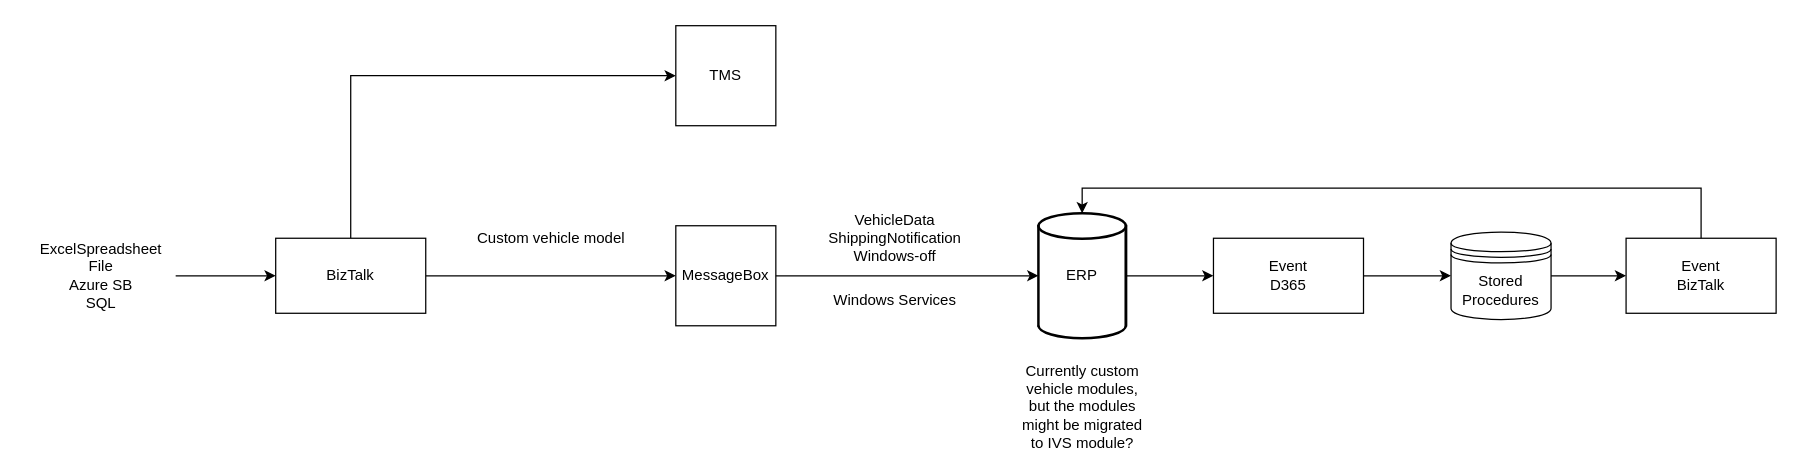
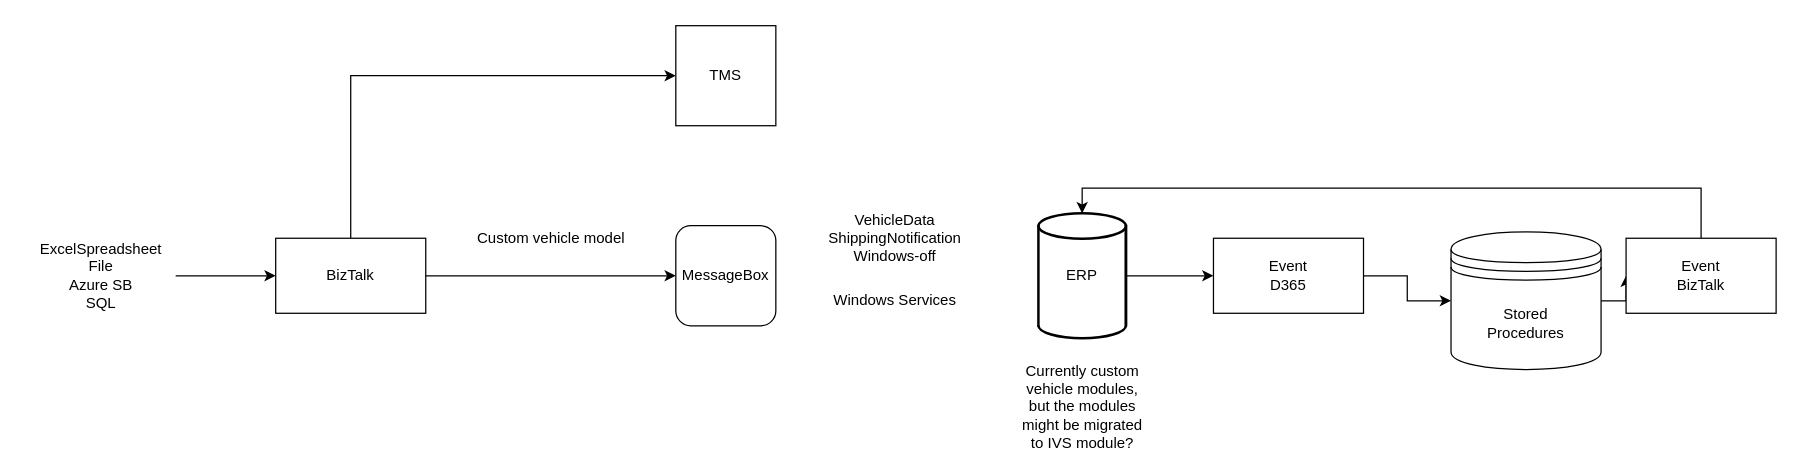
  <mxCell id="0" />
  <mxCell id="1" parent="0" />
  <mxCell id="2" style="edgeStyle=orthogonalEdgeStyle;rounded=0;orthogonalLoop=1;jettySize=auto;html=1;" parent="1" source="3" target="7" edge="1"><mxGeometry relative="1" as="geometry" /></mxCell>
  <mxCell id="3" value="ERP" style="strokeWidth=2;html=1;shape=mxgraph.lean_mapping.mrp_erp;whiteSpace=wrap;" parent="1" vertex="1"><mxGeometry x="830" y="170" width="70" height="100" as="geometry" /></mxCell>
- <mxCell id="4" value="MessageBox" style="whiteSpace=wrap;html=1;aspect=fixed;" parent="1" vertex="1"><mxGeometry x="540" y="180" width="80" height="80" as="geometry" /></mxCell>
- <mxCell id="5" style="edgeStyle=orthogonalEdgeStyle;rounded=0;orthogonalLoop=1;jettySize=auto;html=1;entryX=0;entryY=0.5;entryDx=0;entryDy=0;entryPerimeter=0;" parent="1" source="4" target="3" edge="1"><mxGeometry relative="1" as="geometry" /></mxCell>
+ <mxCell id="4" value="MessageBox" style="whiteSpace=wrap;html=1;aspect=fixed;rounded=1;" parent="1" vertex="1"><mxGeometry x="540" y="180" width="80" height="80" as="geometry" /></mxCell>
  <mxCell id="6" style="edgeStyle=orthogonalEdgeStyle;rounded=0;orthogonalLoop=1;jettySize=auto;html=1;entryX=0;entryY=0.5;entryDx=0;entryDy=0;" parent="1" source="7" target="9" edge="1"><mxGeometry relative="1" as="geometry" /></mxCell>
  <mxCell id="7" value="Event&lt;div&gt;D365&lt;/div&gt;" style="rounded=0;whiteSpace=wrap;html=1;" parent="1" vertex="1"><mxGeometry x="970" y="190" width="120" height="60" as="geometry" /></mxCell>
  <mxCell id="8" style="edgeStyle=orthogonalEdgeStyle;rounded=0;orthogonalLoop=1;jettySize=auto;html=1;entryX=0;entryY=0.5;entryDx=0;entryDy=0;" parent="1" source="9" target="10" edge="1"><mxGeometry relative="1" as="geometry" /></mxCell>
- <mxCell id="9" value="Stored&lt;div&gt;Procedures&lt;/div&gt;" style="shape=datastore;whiteSpace=wrap;html=1;" parent="1" vertex="1"><mxGeometry x="1160" y="185" width="80" height="70" as="geometry" /></mxCell>
+ <mxCell id="9" value="Stored&lt;div&gt;Procedures&lt;/div&gt;" style="shape=datastore;whiteSpace=wrap;html=1;" parent="1" vertex="1"><mxGeometry x="1160" y="185" width="120" height="110" as="geometry" /></mxCell>
  <mxCell id="10" value="Event&lt;div&gt;BizTalk&lt;/div&gt;" style="rounded=0;whiteSpace=wrap;html=1;" parent="1" vertex="1"><mxGeometry x="1300" y="190" width="120" height="60" as="geometry" /></mxCell>
  <mxCell id="11" value="Currently custom vehicle modules, but the modules might be migrated to IVS module?" style="text;html=1;align=center;verticalAlign=middle;whiteSpace=wrap;rounded=0;" parent="1" vertex="1"><mxGeometry x="812.5" y="310" width="105" height="30" as="geometry" /></mxCell>
  <mxCell id="12" style="edgeStyle=orthogonalEdgeStyle;rounded=0;orthogonalLoop=1;jettySize=auto;html=1;entryX=0.5;entryY=0;entryDx=0;entryDy=0;entryPerimeter=0;" parent="1" source="10" target="3" edge="1"><mxGeometry relative="1" as="geometry"><Array as="points"><mxPoint x="1360" y="150" /><mxPoint x="865" y="150" /></Array></mxGeometry></mxCell>
  <mxCell id="13" value="VehicleData&lt;div&gt;ShippingNotification&lt;/div&gt;&lt;div&gt;Windows-off&lt;/div&gt;" style="text;html=1;align=center;verticalAlign=middle;resizable=0;points=[];autosize=1;strokeColor=none;fillColor=none;" vertex="1" parent="1"><mxGeometry x="650" y="160" width="130" height="60" as="geometry" /></mxCell>
  <mxCell id="14" value="" style="edgeStyle=orthogonalEdgeStyle;rounded=0;orthogonalLoop=1;jettySize=auto;html=1;" edge="1" parent="1" source="15" target="18"><mxGeometry relative="1" as="geometry" /></mxCell>
  <mxCell id="15" value="ExcelSpreadsheet&lt;div&gt;File&lt;/div&gt;&lt;div&gt;Azure SB&lt;br&gt;SQL&lt;/div&gt;" style="text;html=1;align=center;verticalAlign=middle;resizable=0;points=[];autosize=1;strokeColor=none;fillColor=none;" vertex="1" parent="1"><mxGeometry x="20" y="185" width="120" height="70" as="geometry" /></mxCell>
  <mxCell id="16" style="edgeStyle=orthogonalEdgeStyle;rounded=0;orthogonalLoop=1;jettySize=auto;html=1;entryX=0;entryY=0.5;entryDx=0;entryDy=0;" edge="1" parent="1" source="18" target="4"><mxGeometry relative="1" as="geometry" /></mxCell>
  <mxCell id="17" style="edgeStyle=orthogonalEdgeStyle;rounded=0;orthogonalLoop=1;jettySize=auto;html=1;exitX=0.5;exitY=0;exitDx=0;exitDy=0;entryX=0;entryY=0.5;entryDx=0;entryDy=0;" edge="1" parent="1" source="18" target="19"><mxGeometry relative="1" as="geometry"><mxPoint x="625" y="50" as="targetPoint" /></mxGeometry></mxCell>
  <mxCell id="18" value="BizTalk" style="rounded=0;whiteSpace=wrap;html=1;" vertex="1" parent="1"><mxGeometry x="220" y="190" width="120" height="60" as="geometry" /></mxCell>
  <mxCell id="19" value="TMS" style="whiteSpace=wrap;html=1;aspect=fixed;" vertex="1" parent="1"><mxGeometry x="540" y="20" width="80" height="80" as="geometry" /></mxCell>
  <mxCell id="20" value="Windows Services" style="text;html=1;align=center;verticalAlign=middle;resizable=0;points=[];autosize=1;strokeColor=none;fillColor=none;" vertex="1" parent="1"><mxGeometry x="655" y="225" width="120" height="30" as="geometry" /></mxCell>
  <mxCell id="21" value="Custom vehicle model" style="text;html=1;align=center;verticalAlign=middle;resizable=0;points=[];autosize=1;strokeColor=none;fillColor=none;" vertex="1" parent="1"><mxGeometry x="370" y="175" width="140" height="30" as="geometry" /></mxCell>
